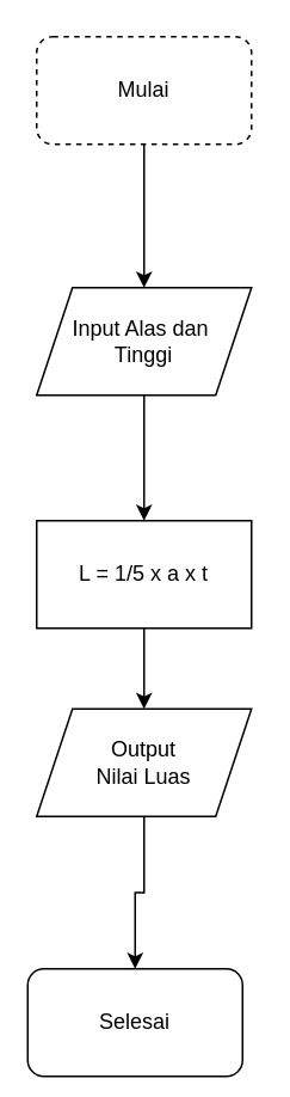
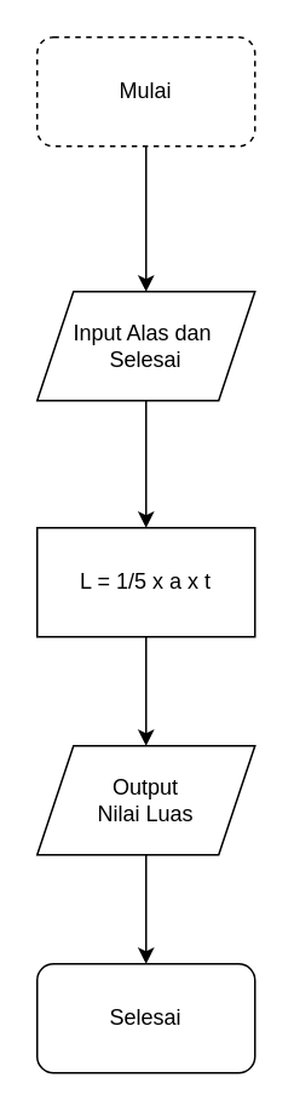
  <mxCell id="0" />
  <mxCell id="1" parent="0" />
  <mxCell id="2" value="" style="edgeStyle=orthogonalEdgeStyle;rounded=0;orthogonalLoop=1;jettySize=auto;html=1;" parent="1" source="3" target="5" edge="1"><mxGeometry relative="1" as="geometry" /></mxCell>
  <mxCell id="3" value="Mulai" style="rounded=1;whiteSpace=wrap;html=1;dashed=1;" parent="1" vertex="1"><mxGeometry x="20" y="20" width="120" height="60" as="geometry" /></mxCell>
  <mxCell id="4" value="" style="edgeStyle=orthogonalEdgeStyle;rounded=0;orthogonalLoop=1;jettySize=auto;html=1;" parent="1" source="5" target="7" edge="1"><mxGeometry relative="1" as="geometry" /></mxCell>
- <mxCell id="5" value="Input Alas dan&amp;nbsp;&lt;br&gt;Tinggi" style="shape=parallelogram;perimeter=parallelogramPerimeter;whiteSpace=wrap;html=1;fixedSize=1;" parent="1" vertex="1"><mxGeometry x="20" y="160" width="120" height="60" as="geometry" /></mxCell>
+ <mxCell id="5" value="Input Alas dan&amp;nbsp;&lt;br&gt;Selesai" style="shape=parallelogram;perimeter=parallelogramPerimeter;whiteSpace=wrap;html=1;fixedSize=1;" parent="1" vertex="1"><mxGeometry x="20" y="160" width="120" height="60" as="geometry" /></mxCell>
  <mxCell id="6" value="" style="edgeStyle=orthogonalEdgeStyle;rounded=0;orthogonalLoop=1;jettySize=auto;html=1;" parent="1" source="7" target="9" edge="1"><mxGeometry relative="1" as="geometry" /></mxCell>
  <mxCell id="7" value="L = 1/5 x a x t" style="rounded=0;whiteSpace=wrap;html=1;" parent="1" vertex="1"><mxGeometry x="20" y="290" width="120" height="60" as="geometry" /></mxCell>
  <mxCell id="8" value="" style="edgeStyle=orthogonalEdgeStyle;rounded=0;orthogonalLoop=1;jettySize=auto;html=1;" parent="1" source="9" target="10" edge="1"><mxGeometry relative="1" as="geometry" /></mxCell>
- <mxCell id="9" value="Output &lt;br&gt;Nilai Luas" style="shape=parallelogram;perimeter=parallelogramPerimeter;whiteSpace=wrap;html=1;fixedSize=1;" parent="1" vertex="1"><mxGeometry x="20" y="395" width="120" height="60" as="geometry" /></mxCell>
- <mxCell id="10" value="Selesai" style="rounded=1;whiteSpace=wrap;html=1;" parent="1" vertex="1"><mxGeometry x="15" y="540" width="120" height="60" as="geometry" /></mxCell>
+ <mxCell id="9" value="Output &lt;br&gt;Nilai Luas" style="shape=parallelogram;perimeter=parallelogramPerimeter;whiteSpace=wrap;html=1;fixedSize=1;" parent="1" vertex="1"><mxGeometry x="20" y="410" width="120" height="60" as="geometry" /></mxCell>
+ <mxCell id="10" value="Selesai" style="rounded=1;whiteSpace=wrap;html=1;" parent="1" vertex="1"><mxGeometry x="20" y="530" width="120" height="60" as="geometry" /></mxCell>
